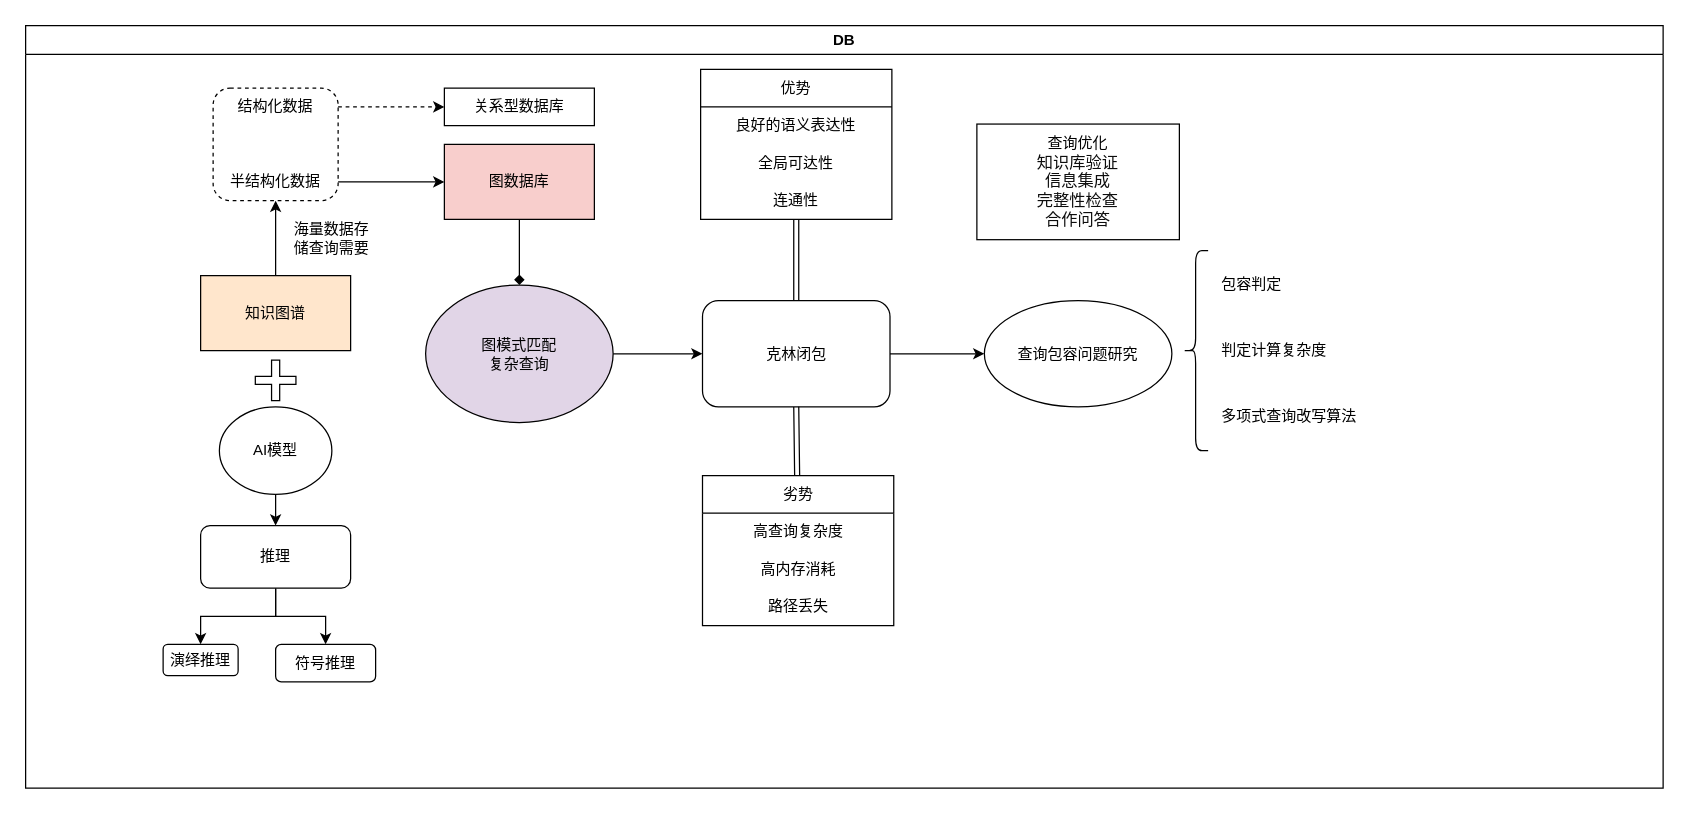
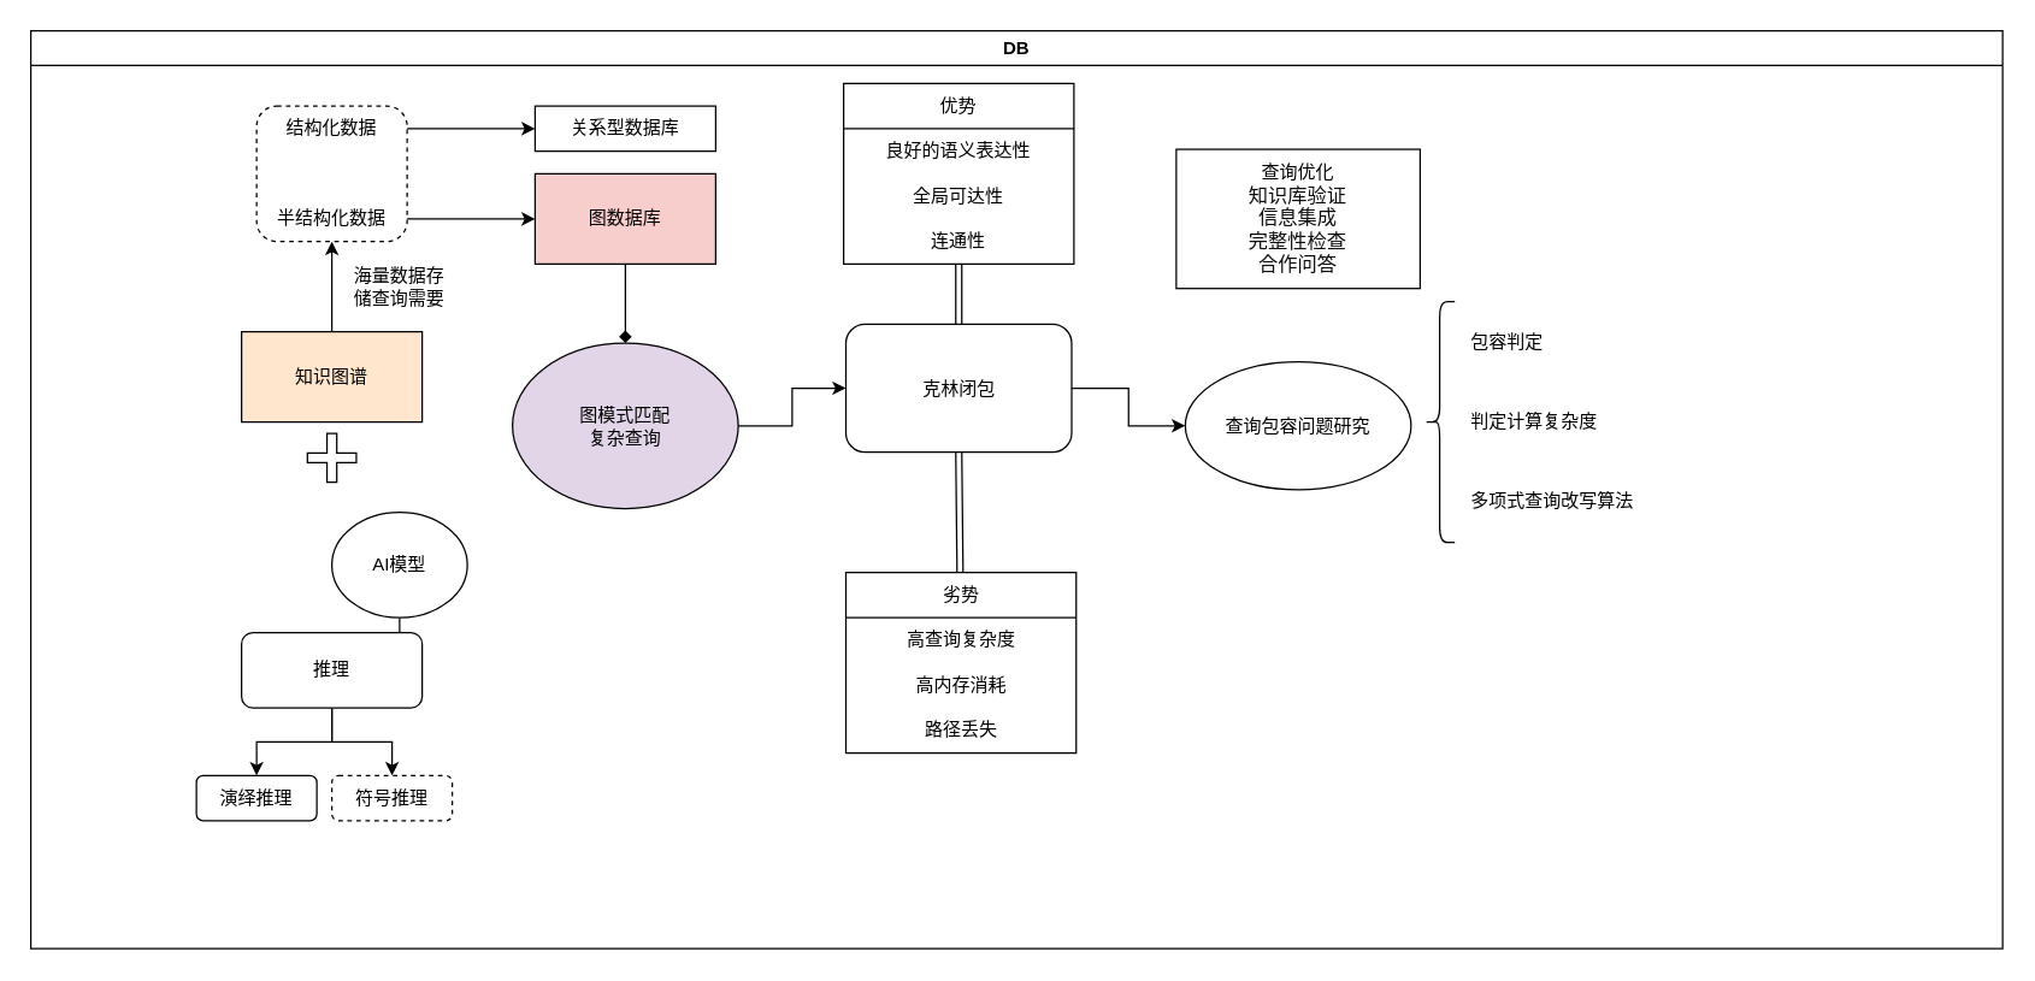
  <mxCell id="0" />
  <mxCell id="1" parent="0" />
  <mxCell id="2" value="DB" style="swimlane;whiteSpace=wrap;html=1;align=center;" parent="1" vertex="1"><mxGeometry x="20" y="20" width="1310" height="610" as="geometry" /></mxCell>
- <mxCell id="3" style="edgeStyle=orthogonalEdgeStyle;rounded=0;orthogonalLoop=1;jettySize=auto;html=1;entryX=0;entryY=0.5;entryDx=0;entryDy=0;dashed=1;" parent="2" source="4" target="7" edge="1"><mxGeometry relative="1" as="geometry" /></mxCell>
+ <mxCell id="3" style="edgeStyle=orthogonalEdgeStyle;rounded=0;orthogonalLoop=1;jettySize=auto;html=1;entryX=0;entryY=0.5;entryDx=0;entryDy=0;" parent="2" source="4" target="7" edge="1"><mxGeometry relative="1" as="geometry" /></mxCell>
  <mxCell id="4" value="结构化数据" style="text;html=1;align=center;verticalAlign=middle;whiteSpace=wrap;rounded=0;" parent="2" vertex="1"><mxGeometry x="150" y="50" width="100" height="30" as="geometry" /></mxCell>
  <mxCell id="5" style="edgeStyle=orthogonalEdgeStyle;rounded=0;orthogonalLoop=1;jettySize=auto;html=1;entryX=0;entryY=0.5;entryDx=0;entryDy=0;" parent="2" source="6" target="9" edge="1"><mxGeometry relative="1" as="geometry" /></mxCell>
  <mxCell id="6" value="半结构化数据" style="text;html=1;align=center;verticalAlign=middle;whiteSpace=wrap;rounded=0;" parent="2" vertex="1"><mxGeometry x="150" y="110" width="100" height="30" as="geometry" /></mxCell>
  <mxCell id="7" value="关系型数据库" style="rounded=0;whiteSpace=wrap;html=1;" parent="2" vertex="1"><mxGeometry x="335" y="50" width="120" height="30" as="geometry" /></mxCell>
  <mxCell id="8" style="edgeStyle=orthogonalEdgeStyle;rounded=0;orthogonalLoop=1;jettySize=auto;html=1;exitX=0.5;exitY=1;exitDx=0;exitDy=0;entryX=0.5;entryY=0;entryDx=0;entryDy=0;endArrow=diamond;" parent="2" source="9" target="11" edge="1"><mxGeometry relative="1" as="geometry" /></mxCell>
  <mxCell id="9" value="图数据库" style="rounded=0;whiteSpace=wrap;html=1;fillColor=#f8cecc;" parent="2" vertex="1"><mxGeometry x="335" y="95" width="120" height="60" as="geometry" /></mxCell>
  <mxCell id="10" style="edgeStyle=orthogonalEdgeStyle;rounded=0;orthogonalLoop=1;jettySize=auto;html=1;" parent="2" source="11" target="13" edge="1"><mxGeometry relative="1" as="geometry" /></mxCell>
  <mxCell id="11" value="图模式匹配&lt;div&gt;复杂查询&lt;/div&gt;" style="ellipse;whiteSpace=wrap;html=1;fillColor=#e1d5e7;" parent="2" vertex="1"><mxGeometry x="320" y="207.5" width="150" height="110" as="geometry" /></mxCell>
  <mxCell id="12" style="edgeStyle=orthogonalEdgeStyle;rounded=0;orthogonalLoop=1;jettySize=auto;html=1;entryX=0;entryY=0.5;entryDx=0;entryDy=0;" edge="1" parent="2" source="13" target="35"><mxGeometry relative="1" as="geometry" /></mxCell>
- <mxCell id="13" value="克林闭包" style="rounded=1;whiteSpace=wrap;html=1;" parent="2" vertex="1"><mxGeometry x="541.5" y="220" width="150" height="85" as="geometry" /></mxCell>
+ <mxCell id="13" value="克林闭包" style="rounded=1;whiteSpace=wrap;html=1;" parent="2" vertex="1"><mxGeometry x="541.5" y="195" width="150" height="85" as="geometry" /></mxCell>
  <mxCell id="14" value="" style="edgeStyle=orthogonalEdgeStyle;rounded=0;orthogonalLoop=1;jettySize=auto;html=1;shape=link;" parent="2" source="15" target="13" edge="1"><mxGeometry relative="1" as="geometry" /></mxCell>
  <mxCell id="15" value="优势" style="swimlane;fontStyle=0;childLayout=stackLayout;horizontal=1;startSize=30;horizontalStack=0;resizeParent=1;resizeParentMax=0;resizeLast=0;collapsible=1;marginBottom=0;whiteSpace=wrap;html=1;" parent="2" vertex="1"><mxGeometry x="540" y="35" width="153" height="120" as="geometry" /></mxCell>
  <mxCell id="16" value="良好的语义表达性" style="text;strokeColor=none;fillColor=none;align=center;verticalAlign=middle;spacingLeft=4;spacingRight=4;overflow=hidden;points=[[0,0.5],[1,0.5]];portConstraint=eastwest;rotatable=0;whiteSpace=wrap;html=1;" parent="15" vertex="1"><mxGeometry y="30" width="153" height="30" as="geometry" /></mxCell>
  <mxCell id="17" value="全局可达性" style="text;strokeColor=none;fillColor=none;align=center;verticalAlign=middle;spacingLeft=4;spacingRight=4;overflow=hidden;points=[[0,0.5],[1,0.5]];portConstraint=eastwest;rotatable=0;whiteSpace=wrap;html=1;" parent="15" vertex="1"><mxGeometry y="60" width="153" height="30" as="geometry" /></mxCell>
  <mxCell id="18" value="连通性" style="text;strokeColor=none;fillColor=none;align=center;verticalAlign=middle;spacingLeft=4;spacingRight=4;overflow=hidden;points=[[0,0.5],[1,0.5]];portConstraint=eastwest;rotatable=0;whiteSpace=wrap;html=1;" parent="15" vertex="1"><mxGeometry y="90" width="153" height="30" as="geometry" /></mxCell>
  <mxCell id="19" style="rounded=0;orthogonalLoop=1;jettySize=auto;html=1;entryX=0.5;entryY=1;entryDx=0;entryDy=0;shape=link;" parent="2" source="20" target="13" edge="1"><mxGeometry relative="1" as="geometry" /></mxCell>
  <mxCell id="20" value="劣势" style="swimlane;fontStyle=0;childLayout=stackLayout;horizontal=1;startSize=30;horizontalStack=0;resizeParent=1;resizeParentMax=0;resizeLast=0;collapsible=1;marginBottom=0;whiteSpace=wrap;html=1;" parent="2" vertex="1"><mxGeometry x="541.5" y="360" width="153" height="120" as="geometry" /></mxCell>
  <mxCell id="21" value="高查询复杂度" style="text;strokeColor=none;fillColor=none;align=center;verticalAlign=middle;spacingLeft=4;spacingRight=4;overflow=hidden;points=[[0,0.5],[1,0.5]];portConstraint=eastwest;rotatable=0;whiteSpace=wrap;html=1;" parent="20" vertex="1"><mxGeometry y="30" width="153" height="30" as="geometry" /></mxCell>
  <mxCell id="22" value="高内存消耗" style="text;strokeColor=none;fillColor=none;align=center;verticalAlign=middle;spacingLeft=4;spacingRight=4;overflow=hidden;points=[[0,0.5],[1,0.5]];portConstraint=eastwest;rotatable=0;whiteSpace=wrap;html=1;" parent="20" vertex="1"><mxGeometry y="60" width="153" height="30" as="geometry" /></mxCell>
  <mxCell id="23" value="路径丢失" style="text;strokeColor=none;fillColor=none;align=center;verticalAlign=middle;spacingLeft=4;spacingRight=4;overflow=hidden;points=[[0,0.5],[1,0.5]];portConstraint=eastwest;rotatable=0;whiteSpace=wrap;html=1;" parent="20" vertex="1"><mxGeometry y="90" width="153" height="30" as="geometry" /></mxCell>
  <mxCell id="24" style="edgeStyle=orthogonalEdgeStyle;rounded=0;orthogonalLoop=1;jettySize=auto;html=1;entryX=0.5;entryY=1;entryDx=0;entryDy=0;" edge="1" parent="2" source="25" target="29"><mxGeometry relative="1" as="geometry" /></mxCell>
  <mxCell id="25" value="知识图谱" style="rounded=0;whiteSpace=wrap;html=1;fillColor=#ffe6cc;" parent="2" vertex="1"><mxGeometry x="140" y="200" width="120" height="60" as="geometry" /></mxCell>
  <mxCell id="26" value="海量数据存储查询需要" style="text;html=1;align=center;verticalAlign=middle;whiteSpace=wrap;rounded=0;" parent="2" vertex="1"><mxGeometry x="210" y="155" width="70" height="30" as="geometry" /></mxCell>
  <mxCell id="27" style="edgeStyle=orthogonalEdgeStyle;rounded=0;orthogonalLoop=1;jettySize=auto;html=1;entryX=0.5;entryY=0;entryDx=0;entryDy=0;" edge="1" parent="2" source="28" target="32"><mxGeometry relative="1" as="geometry" /></mxCell>
- <mxCell id="28" value="AI模型" style="ellipse;whiteSpace=wrap;html=1;" parent="2" vertex="1"><mxGeometry x="155" y="305" width="90" height="70" as="geometry" /></mxCell>
+ <mxCell id="28" value="AI模型" style="ellipse;whiteSpace=wrap;html=1;" parent="2" vertex="1"><mxGeometry x="200" y="320" width="90" height="70" as="geometry" /></mxCell>
  <mxCell id="29" value="" style="rounded=1;whiteSpace=wrap;html=1;fillColor=none;strokeColor=default;dashed=1;" vertex="1" parent="2"><mxGeometry x="150" y="50" width="100" height="90" as="geometry" /></mxCell>
  <mxCell id="30" style="edgeStyle=orthogonalEdgeStyle;rounded=0;orthogonalLoop=1;jettySize=auto;html=1;entryX=0.5;entryY=0;entryDx=0;entryDy=0;" edge="1" parent="2" source="32" target="33"><mxGeometry relative="1" as="geometry" /></mxCell>
  <mxCell id="31" style="edgeStyle=orthogonalEdgeStyle;rounded=0;orthogonalLoop=1;jettySize=auto;html=1;entryX=0.5;entryY=0;entryDx=0;entryDy=0;" edge="1" parent="2" source="32" target="34"><mxGeometry relative="1" as="geometry" /></mxCell>
  <mxCell id="32" value="推理" style="rounded=1;whiteSpace=wrap;html=1;" parent="2" vertex="1"><mxGeometry x="140" y="400" width="120" height="50" as="geometry" /></mxCell>
- <mxCell id="33" value="演绎推理" style="rounded=1;whiteSpace=wrap;html=1;" parent="2" vertex="1"><mxGeometry x="110" y="495" width="60" height="25" as="geometry" /></mxCell>
- <mxCell id="34" value="符号推理" style="rounded=1;whiteSpace=wrap;html=1;" parent="2" vertex="1"><mxGeometry x="200" y="495" width="80" height="30" as="geometry" /></mxCell>
+ <mxCell id="33" value="演绎推理" style="rounded=1;whiteSpace=wrap;html=1;" parent="2" vertex="1"><mxGeometry x="110" y="495" width="80" height="30" as="geometry" /></mxCell>
+ <mxCell id="34" value="符号推理" style="rounded=1;whiteSpace=wrap;html=1;dashed=1;" parent="2" vertex="1"><mxGeometry x="200" y="495" width="80" height="30" as="geometry" /></mxCell>
  <mxCell id="35" value="查询包容问题研究" style="ellipse;whiteSpace=wrap;html=1;" vertex="1" parent="2"><mxGeometry x="767" y="220" width="150" height="85" as="geometry" /></mxCell>
  <mxCell id="36" value="查询优化&lt;div&gt;&lt;span style=&quot;color: rgba(0, 0, 0, 0.95); font-family: Inter, -apple-system, BlinkMacSystemFont, &amp;quot;Segoe UI&amp;quot;, &amp;quot;SF Pro SC&amp;quot;, &amp;quot;SF Pro Display&amp;quot;, &amp;quot;SF Pro Icons&amp;quot;, &amp;quot;PingFang SC&amp;quot;, &amp;quot;Hiragino Sans GB&amp;quot;, &amp;quot;Microsoft YaHei&amp;quot;, &amp;quot;Helvetica Neue&amp;quot;, Helvetica, Arial, sans-serif; font-size: 13px; text-align: start;&quot;&gt;知识库验证&lt;/span&gt;&lt;/div&gt;&lt;div&gt;&lt;span style=&quot;color: rgba(0, 0, 0, 0.95); font-family: Inter, -apple-system, BlinkMacSystemFont, &amp;quot;Segoe UI&amp;quot;, &amp;quot;SF Pro SC&amp;quot;, &amp;quot;SF Pro Display&amp;quot;, &amp;quot;SF Pro Icons&amp;quot;, &amp;quot;PingFang SC&amp;quot;, &amp;quot;Hiragino Sans GB&amp;quot;, &amp;quot;Microsoft YaHei&amp;quot;, &amp;quot;Helvetica Neue&amp;quot;, Helvetica, Arial, sans-serif; font-size: 13px; text-align: start;&quot;&gt;信息集成&lt;/span&gt;&lt;/div&gt;&lt;div&gt;&lt;span style=&quot;color: rgba(0, 0, 0, 0.95); font-family: Inter, -apple-system, BlinkMacSystemFont, &amp;quot;Segoe UI&amp;quot;, &amp;quot;SF Pro SC&amp;quot;, &amp;quot;SF Pro Display&amp;quot;, &amp;quot;SF Pro Icons&amp;quot;, &amp;quot;PingFang SC&amp;quot;, &amp;quot;Hiragino Sans GB&amp;quot;, &amp;quot;Microsoft YaHei&amp;quot;, &amp;quot;Helvetica Neue&amp;quot;, Helvetica, Arial, sans-serif; font-size: 13px; text-align: start;&quot;&gt;完整性检查&lt;/span&gt;&lt;/div&gt;&lt;div&gt;&lt;span style=&quot;color: rgba(0, 0, 0, 0.95); font-family: Inter, -apple-system, BlinkMacSystemFont, &amp;quot;Segoe UI&amp;quot;, &amp;quot;SF Pro SC&amp;quot;, &amp;quot;SF Pro Display&amp;quot;, &amp;quot;SF Pro Icons&amp;quot;, &amp;quot;PingFang SC&amp;quot;, &amp;quot;Hiragino Sans GB&amp;quot;, &amp;quot;Microsoft YaHei&amp;quot;, &amp;quot;Helvetica Neue&amp;quot;, Helvetica, Arial, sans-serif; font-size: 13px; text-align: start;&quot;&gt;合作问答&lt;/span&gt;&lt;span style=&quot;color: rgba(0, 0, 0, 0.95); font-family: Inter, -apple-system, BlinkMacSystemFont, &amp;quot;Segoe UI&amp;quot;, &amp;quot;SF Pro SC&amp;quot;, &amp;quot;SF Pro Display&amp;quot;, &amp;quot;SF Pro Icons&amp;quot;, &amp;quot;PingFang SC&amp;quot;, &amp;quot;Hiragino Sans GB&amp;quot;, &amp;quot;Microsoft YaHei&amp;quot;, &amp;quot;Helvetica Neue&amp;quot;, Helvetica, Arial, sans-serif; font-size: 13px; text-align: start;&quot;&gt;&lt;/span&gt;&lt;/div&gt;" style="rounded=0;whiteSpace=wrap;html=1;" vertex="1" parent="2"><mxGeometry x="761" y="78.75" width="162" height="92.5" as="geometry" /></mxCell>
  <mxCell id="37" value="" style="shape=curlyBracket;whiteSpace=wrap;html=1;rounded=1;labelPosition=left;verticalLabelPosition=middle;align=right;verticalAlign=middle;" vertex="1" parent="2"><mxGeometry x="926" y="180" width="20" height="160" as="geometry" /></mxCell>
  <mxCell id="38" value="" style="shape=table;startSize=0;container=1;collapsible=0;childLayout=tableLayout;fontSize=11;fillColor=none;strokeColor=none;" vertex="1" parent="2"><mxGeometry x="950" y="180" width="170" height="160" as="geometry" /></mxCell>
  <mxCell id="39" value="" style="shape=tableRow;horizontal=0;startSize=0;swimlaneHead=0;swimlaneBody=0;strokeColor=inherit;top=0;left=0;bottom=0;right=0;collapsible=0;dropTarget=0;fillColor=none;points=[[0,0.5],[1,0.5]];portConstraint=eastwest;fontSize=16;" vertex="1" parent="38"><mxGeometry width="170" height="54" as="geometry" /></mxCell>
  <mxCell id="40" value="包容判定" style="shape=partialRectangle;html=1;whiteSpace=wrap;connectable=0;strokeColor=inherit;overflow=hidden;fillColor=none;top=0;left=0;bottom=0;right=0;pointerEvents=1;fontSize=12;align=left;spacingLeft=5;" vertex="1" parent="39"><mxGeometry width="170" height="54" as="geometry"><mxRectangle width="170" height="54" as="alternateBounds" /></mxGeometry></mxCell>
  <mxCell id="41" value="" style="shape=tableRow;horizontal=0;startSize=0;swimlaneHead=0;swimlaneBody=0;strokeColor=inherit;top=0;left=0;bottom=0;right=0;collapsible=0;dropTarget=0;fillColor=none;points=[[0,0.5],[1,0.5]];portConstraint=eastwest;fontSize=16;" vertex="1" parent="38"><mxGeometry y="54" width="170" height="52" as="geometry" /></mxCell>
  <mxCell id="42" value="判定计算复杂度" style="shape=partialRectangle;html=1;whiteSpace=wrap;connectable=0;strokeColor=inherit;overflow=hidden;fillColor=none;top=0;left=0;bottom=0;right=0;pointerEvents=1;fontSize=12;align=left;spacingLeft=5;" vertex="1" parent="41"><mxGeometry width="170" height="52" as="geometry"><mxRectangle width="170" height="52" as="alternateBounds" /></mxGeometry></mxCell>
  <mxCell id="43" value="" style="shape=tableRow;horizontal=0;startSize=0;swimlaneHead=0;swimlaneBody=0;strokeColor=inherit;top=0;left=0;bottom=0;right=0;collapsible=0;dropTarget=0;fillColor=none;points=[[0,0.5],[1,0.5]];portConstraint=eastwest;fontSize=16;" vertex="1" parent="38"><mxGeometry y="106" width="170" height="54" as="geometry" /></mxCell>
  <mxCell id="44" value="多项式查询改写算法" style="shape=partialRectangle;html=1;whiteSpace=wrap;connectable=0;strokeColor=inherit;overflow=hidden;fillColor=none;top=0;left=0;bottom=0;right=0;pointerEvents=1;fontSize=12;align=left;spacingLeft=5;" vertex="1" parent="43"><mxGeometry width="170" height="54" as="geometry"><mxRectangle width="170" height="54" as="alternateBounds" /></mxGeometry></mxCell>
  <mxCell id="45" value="" style="shape=cross;whiteSpace=wrap;html=1;size=0.2;" vertex="1" parent="2"><mxGeometry x="183.75" y="267.5" width="32.5" height="32.5" as="geometry" /></mxCell>
